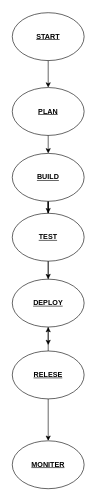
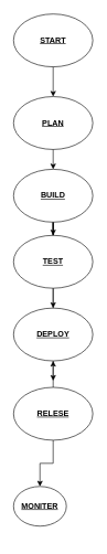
  <mxCell id="0" />
  <mxCell id="1" parent="0" />
  <mxCell id="2" value="&lt;b&gt;&lt;span style=&quot;background-color: light-dark(#ffffff, var(--ge-dark-color, #121212));&quot;&gt;&lt;u&gt;START&lt;/u&gt;&lt;/span&gt;&lt;/b&gt;" style="ellipse;whiteSpace=wrap;html=1;" vertex="1" parent="1"><mxGeometry x="20" y="20" width="120" height="80" as="geometry" /></mxCell>
  <mxCell id="3" value="&lt;b&gt;&lt;u&gt;PLAN&lt;/u&gt;&lt;/b&gt;" style="ellipse;whiteSpace=wrap;html=1;" vertex="1" parent="1"><mxGeometry x="20" y="145" width="120" height="80" as="geometry" /></mxCell>
  <mxCell id="4" style="edgeStyle=orthogonalEdgeStyle;rounded=0;orthogonalLoop=1;jettySize=auto;html=1;" edge="1" parent="1" source="7" target="8"><mxGeometry relative="1" as="geometry" /></mxCell>
  <mxCell id="5" style="edgeStyle=orthogonalEdgeStyle;rounded=0;orthogonalLoop=1;jettySize=auto;html=1;" edge="1" parent="1" source="7" target="9"><mxGeometry relative="1" as="geometry" /></mxCell>
  <mxCell id="6" style="edgeStyle=orthogonalEdgeStyle;rounded=0;orthogonalLoop=1;jettySize=auto;html=1;" edge="1" parent="1" source="7"><mxGeometry relative="1" as="geometry"><mxPoint x="80" y="575" as="targetPoint" /></mxGeometry></mxCell>
  <mxCell id="7" value="&lt;b&gt;&lt;u&gt;BUILD&lt;/u&gt;&lt;/b&gt;" style="ellipse;whiteSpace=wrap;html=1;" vertex="1" parent="1"><mxGeometry x="20" y="255" width="120" height="80" as="geometry" /></mxCell>
  <mxCell id="8" value="&lt;b&gt;&lt;u&gt;TEST&lt;/u&gt;&lt;/b&gt;" style="ellipse;whiteSpace=wrap;html=1;" vertex="1" parent="1"><mxGeometry x="20" y="355" width="120" height="80" as="geometry" /></mxCell>
  <mxCell id="9" value="&lt;b&gt;&lt;u&gt;DEPLOY&lt;/u&gt;&lt;/b&gt;" style="ellipse;whiteSpace=wrap;html=1;" vertex="1" parent="1"><mxGeometry x="20" y="465" width="120" height="80" as="geometry" /></mxCell>
  <mxCell id="10" style="edgeStyle=orthogonalEdgeStyle;rounded=0;orthogonalLoop=1;jettySize=auto;html=1;entryX=0.5;entryY=0;entryDx=0;entryDy=0;" edge="1" parent="1" source="12" target="13"><mxGeometry relative="1" as="geometry" /></mxCell>
  <mxCell id="11" value="" style="edgeStyle=orthogonalEdgeStyle;rounded=0;orthogonalLoop=1;jettySize=auto;html=1;" edge="1" parent="1" source="12" target="9"><mxGeometry relative="1" as="geometry" /></mxCell>
  <mxCell id="12" value="&lt;b&gt;&lt;u&gt;RELESE&lt;/u&gt;&lt;/b&gt;" style="ellipse;whiteSpace=wrap;html=1;" vertex="1" parent="1"><mxGeometry x="20" y="585" width="120" height="80" as="geometry" /></mxCell>
- <mxCell id="13" value="&lt;b&gt;&lt;u&gt;MONITER&lt;/u&gt;&lt;/b&gt;" style="ellipse;whiteSpace=wrap;html=1;" vertex="1" parent="1"><mxGeometry x="20" y="735" width="120" height="80" as="geometry" /></mxCell>
+ <mxCell id="13" value="&lt;b&gt;&lt;u&gt;MONITER&lt;/u&gt;&lt;/b&gt;" style="ellipse;whiteSpace=wrap;html=1;" vertex="1" parent="1"><mxGeometry x="20" y="735" width="80" height="60" as="geometry" /></mxCell>
  <mxCell id="14" value="" style="endArrow=classic;html=1;rounded=0;exitX=0.5;exitY=1;exitDx=0;exitDy=0;" edge="1" parent="1" source="2"><mxGeometry width="50" height="50" relative="1" as="geometry"><mxPoint x="90" y="294.2" as="sourcePoint" /><mxPoint x="80" y="145" as="targetPoint" /><Array as="points" /></mxGeometry></mxCell>
  <mxCell id="15" value="" style="endArrow=classic;html=1;rounded=0;exitX=0.5;exitY=1;exitDx=0;exitDy=0;entryX=0.5;entryY=0;entryDx=0;entryDy=0;" edge="1" parent="1" source="3" target="7"><mxGeometry width="50" height="50" relative="1" as="geometry"><mxPoint x="160" y="255" as="sourcePoint" /><mxPoint x="80" y="235" as="targetPoint" /></mxGeometry></mxCell>
